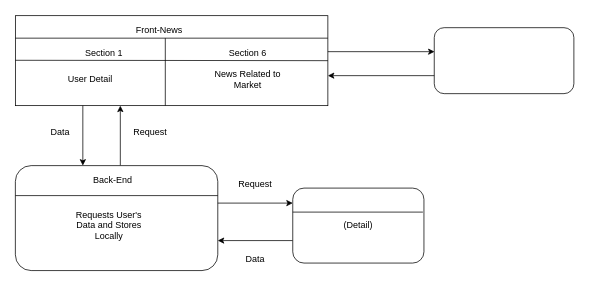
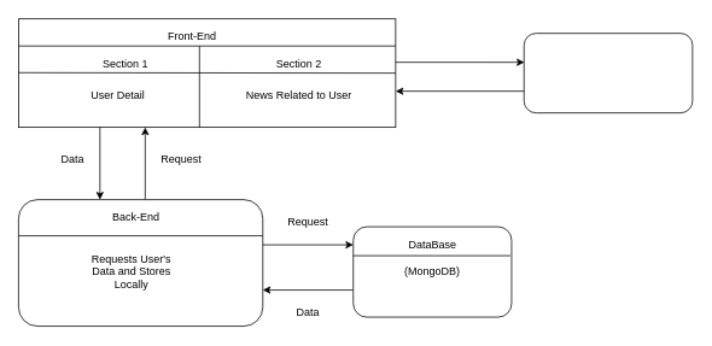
  <mxCell id="0" />
  <mxCell id="1" parent="0" />
  <mxCell id="2" value="" style="group" vertex="1" connectable="0" parent="1"><mxGeometry x="20" y="20" width="745" height="120" as="geometry" /></mxCell>
  <mxCell id="3" value="" style="rounded=1;whiteSpace=wrap;html=1;" vertex="1" parent="2"><mxGeometry x="558.75" y="16" width="186.25" height="88" as="geometry" /></mxCell>
  <mxCell id="4" value="" style="group" vertex="1" connectable="0" parent="2"><mxGeometry width="416.845" height="120" as="geometry" /></mxCell>
  <mxCell id="5" value="" style="rounded=0;whiteSpace=wrap;html=1;" vertex="1" parent="4"><mxGeometry width="416.845" height="120" as="geometry" /></mxCell>
- <mxCell id="6" value="Front-News" style="text;html=1;strokeColor=none;fillColor=none;align=center;verticalAlign=middle;whiteSpace=wrap;rounded=0;" vertex="1" parent="4"><mxGeometry x="150.774" y="7.504" width="81.959" height="22.504" as="geometry" /></mxCell>
+ <mxCell id="6" value="Front-End" style="text;html=1;strokeColor=none;fillColor=none;align=center;verticalAlign=middle;whiteSpace=wrap;rounded=0;" vertex="1" parent="4"><mxGeometry x="150.774" y="7.504" width="81.959" height="22.504" as="geometry" /></mxCell>
  <mxCell id="7" value="" style="endArrow=none;html=1;rounded=0;entryX=1;entryY=0.25;entryDx=0;entryDy=0;exitX=0;exitY=0.25;exitDx=0;exitDy=0;" edge="1" parent="4" source="5" target="5"><mxGeometry width="50" height="50" relative="1" as="geometry"><mxPoint x="5.146" y="30" as="sourcePoint" /><mxPoint x="59.182" y="30" as="targetPoint" /></mxGeometry></mxCell>
  <mxCell id="8" value="" style="endArrow=none;html=1;rounded=0;entryX=1;entryY=0.5;entryDx=0;entryDy=0;" edge="1" parent="4" target="5"><mxGeometry width="50" height="50" relative="1" as="geometry"><mxPoint y="59.5" as="sourcePoint" /><mxPoint x="210" y="59.5" as="targetPoint" /></mxGeometry></mxCell>
  <mxCell id="9" value="" style="endArrow=none;html=1;rounded=0;" edge="1" parent="4"><mxGeometry width="50" height="50" relative="1" as="geometry"><mxPoint x="200" y="120" as="sourcePoint" /><mxPoint x="200" y="30" as="targetPoint" /></mxGeometry></mxCell>
  <mxCell id="10" value="Section 1&amp;nbsp;" style="text;html=1;strokeColor=none;fillColor=none;align=center;verticalAlign=middle;whiteSpace=wrap;rounded=0;" vertex="1" parent="4"><mxGeometry x="90" y="40" width="60" height="20" as="geometry" /></mxCell>
- <mxCell id="11" value="Section 6" style="text;html=1;strokeColor=none;fillColor=none;align=center;verticalAlign=middle;whiteSpace=wrap;rounded=0;" vertex="1" parent="4"><mxGeometry x="280" y="40" width="60" height="20" as="geometry" /></mxCell>
- <mxCell id="12" value="User Detail" style="text;html=1;strokeColor=none;fillColor=none;align=center;verticalAlign=middle;whiteSpace=wrap;rounded=0;" vertex="1" parent="4"><mxGeometry x="60" y="70" width="80" height="30" as="geometry" /></mxCell>
- <mxCell id="13" value="News Related to Market" style="text;html=1;strokeColor=none;fillColor=none;align=center;verticalAlign=middle;whiteSpace=wrap;rounded=0;" vertex="1" parent="4"><mxGeometry x="250" y="70" width="120" height="30" as="geometry" /></mxCell>
+ <mxCell id="11" value="Section 2" style="text;html=1;strokeColor=none;fillColor=none;align=center;verticalAlign=middle;whiteSpace=wrap;rounded=0;" vertex="1" parent="4"><mxGeometry x="280" y="40" width="60" height="20" as="geometry" /></mxCell>
+ <mxCell id="12" value="User Detail" style="text;html=1;strokeColor=none;fillColor=none;align=center;verticalAlign=middle;whiteSpace=wrap;rounded=0;" vertex="1" parent="4"><mxGeometry x="70" y="70" width="80" height="30" as="geometry" /></mxCell>
+ <mxCell id="13" value="News Related to User" style="text;html=1;strokeColor=none;fillColor=none;align=center;verticalAlign=middle;whiteSpace=wrap;rounded=0;" vertex="1" parent="4"><mxGeometry x="250" y="70" width="120" height="30" as="geometry" /></mxCell>
  <mxCell id="14" value="" style="endArrow=classic;html=1;rounded=0;entryX=0.002;entryY=0.364;entryDx=0;entryDy=0;entryPerimeter=0;exitX=0.002;exitY=0.364;exitDx=0;exitDy=0;exitPerimeter=0;" edge="1" parent="2" target="3"><mxGeometry width="50" height="50" relative="1" as="geometry"><mxPoint x="416.845" y="48" as="sourcePoint" /><mxPoint x="461.19" y="8" as="targetPoint" /></mxGeometry></mxCell>
  <mxCell id="15" value="" style="endArrow=classic;html=1;rounded=0;entryX=0.002;entryY=0.364;entryDx=0;entryDy=0;entryPerimeter=0;" edge="1" parent="2"><mxGeometry width="50" height="50" relative="1" as="geometry"><mxPoint x="558.75" y="80" as="sourcePoint" /><mxPoint x="416.845" y="80" as="targetPoint" /></mxGeometry></mxCell>
  <mxCell id="16" value="" style="endArrow=classic;html=1;rounded=0;" edge="1" parent="1"><mxGeometry width="50" height="50" relative="1" as="geometry"><mxPoint x="110" y="140" as="sourcePoint" /><mxPoint x="110" y="220" as="targetPoint" /></mxGeometry></mxCell>
  <mxCell id="17" value="" style="endArrow=classic;html=1;rounded=0;" edge="1" parent="1"><mxGeometry width="50" height="50" relative="1" as="geometry"><mxPoint x="160" y="220" as="sourcePoint" /><mxPoint x="160" y="140" as="targetPoint" /></mxGeometry></mxCell>
  <mxCell id="18" value="" style="rounded=1;whiteSpace=wrap;html=1;" vertex="1" parent="1"><mxGeometry x="20" y="220" width="270" height="140" as="geometry" /></mxCell>
  <mxCell id="19" value="" style="endArrow=none;html=1;rounded=0;" edge="1" parent="1"><mxGeometry width="50" height="50" relative="1" as="geometry"><mxPoint x="20" y="260" as="sourcePoint" /><mxPoint x="290" y="260" as="targetPoint" /></mxGeometry></mxCell>
  <mxCell id="20" value="Back-End" style="text;html=1;strokeColor=none;fillColor=none;align=center;verticalAlign=middle;whiteSpace=wrap;rounded=0;" vertex="1" parent="1"><mxGeometry x="120" y="230" width="60" height="20" as="geometry" /></mxCell>
  <mxCell id="21" value="Requests User's Data and Stores Locally" style="text;html=1;strokeColor=none;fillColor=none;align=center;verticalAlign=middle;whiteSpace=wrap;rounded=0;" vertex="1" parent="1"><mxGeometry x="90" y="285" width="110" height="30" as="geometry" /></mxCell>
  <mxCell id="22" value="" style="endArrow=classic;html=1;rounded=0;" edge="1" parent="1"><mxGeometry width="50" height="50" relative="1" as="geometry"><mxPoint x="290" y="270" as="sourcePoint" /><mxPoint x="390" y="270" as="targetPoint" /></mxGeometry></mxCell>
  <mxCell id="23" value="" style="endArrow=classic;html=1;rounded=0;" edge="1" parent="1"><mxGeometry width="50" height="50" relative="1" as="geometry"><mxPoint x="390" y="320" as="sourcePoint" /><mxPoint x="290" y="320" as="targetPoint" /></mxGeometry></mxCell>
- <mxCell id="24" value="(Detail)" style="rounded=1;whiteSpace=wrap;html=1;" vertex="1" parent="1"><mxGeometry x="390" y="250" width="175" height="100" as="geometry" /></mxCell>
+ <mxCell id="24" value="(MongoDB)" style="rounded=1;whiteSpace=wrap;html=1;" vertex="1" parent="1"><mxGeometry x="390" y="250" width="175" height="100" as="geometry" /></mxCell>
  <mxCell id="25" value="" style="endArrow=none;html=1;rounded=0;entryX=0.992;entryY=0.32;entryDx=0;entryDy=0;entryPerimeter=0;" edge="1" parent="1" target="24"><mxGeometry width="50" height="50" relative="1" as="geometry"><mxPoint x="390" y="282" as="sourcePoint" /><mxPoint x="570" y="280" as="targetPoint" /></mxGeometry></mxCell>
+ <mxCell id="26" value="DataBase" style="text;html=1;strokeColor=none;fillColor=none;align=center;verticalAlign=middle;whiteSpace=wrap;rounded=0;" vertex="1" parent="1"><mxGeometry x="447.5" y="260" width="60" height="20" as="geometry" /></mxCell>
  <mxCell id="27" value="Request" style="text;html=1;strokeColor=none;fillColor=none;align=center;verticalAlign=middle;whiteSpace=wrap;rounded=0;" vertex="1" parent="1"><mxGeometry x="310" y="230" width="60" height="30" as="geometry" /></mxCell>
  <mxCell id="28" value="Data" style="text;html=1;strokeColor=none;fillColor=none;align=center;verticalAlign=middle;whiteSpace=wrap;rounded=0;" vertex="1" parent="1"><mxGeometry x="310" y="330" width="60" height="30" as="geometry" /></mxCell>
  <mxCell id="29" value="Data" style="text;html=1;strokeColor=none;fillColor=none;align=center;verticalAlign=middle;whiteSpace=wrap;rounded=0;" vertex="1" parent="1"><mxGeometry x="50" y="160" width="60" height="30" as="geometry" /></mxCell>
  <mxCell id="30" value="Request" style="text;html=1;strokeColor=none;fillColor=none;align=center;verticalAlign=middle;whiteSpace=wrap;rounded=0;" vertex="1" parent="1"><mxGeometry x="170" y="160" width="60" height="30" as="geometry" /></mxCell>
